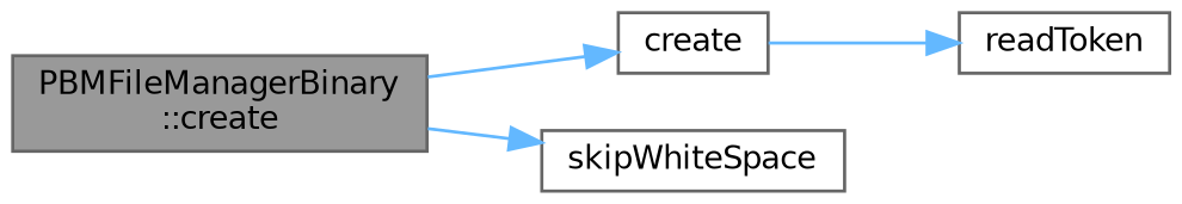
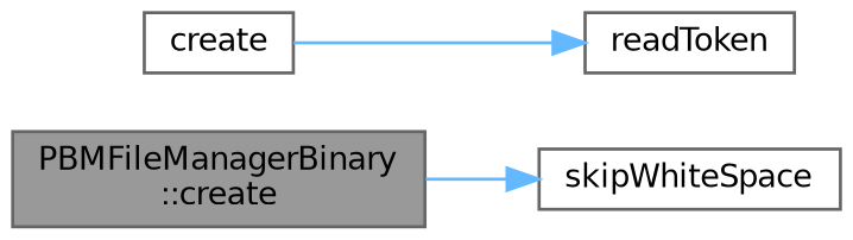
  digraph {
    rankdir=LR
    node [color=grey40 fillcolor=white fontname=Helvetica fontsize=10 shape=box style=filled]
    edge [color=steelblue1 fontname=Helvetica fontsize=10 labelfontname=Helvetica labelfontsize=10 style=solid]
    n1 [color=gray40 fillcolor=grey60 fontcolor=black height=0.2 label="PBMFileManagerBinary\l::create" width=0.4]
    n2 [height=0.2 label=create width=0.4]
    n3 [height=0.2 label=skipWhiteSpace width=0.4]
    n4 [height=0.2 label=readToken width=0.4]
-   n1 -> n2
    n1 -> n3
    n2 -> n4
  }
